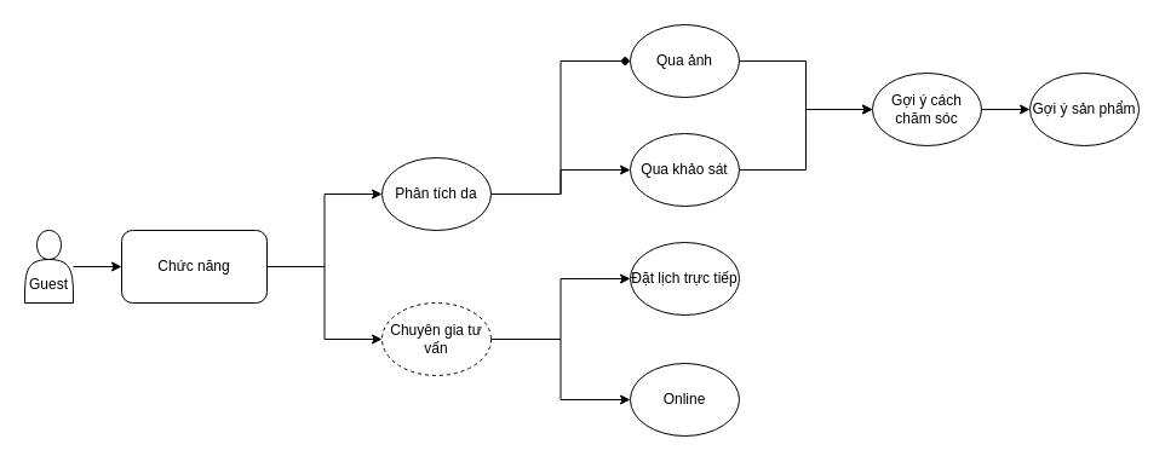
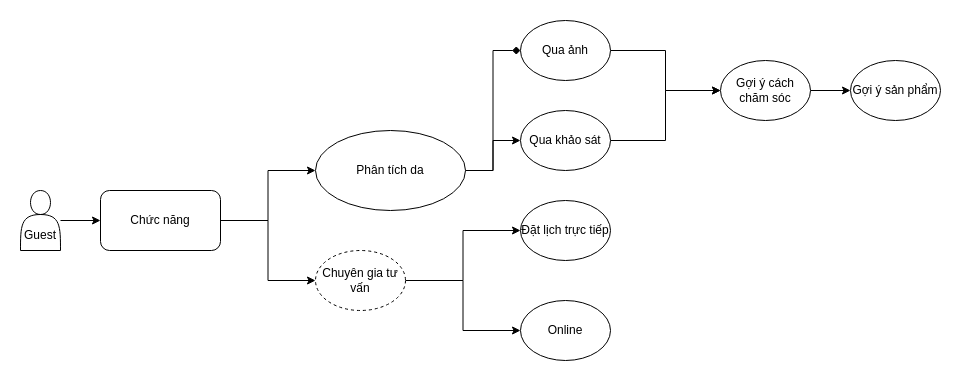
  <mxCell id="0" />
  <mxCell id="1" parent="0" />
  <mxCell id="2" style="edgeStyle=orthogonalEdgeStyle;rounded=0;orthogonalLoop=1;jettySize=auto;html=1;entryX=0;entryY=0.5;entryDx=0;entryDy=0;" edge="1" parent="1" source="4" target="17"><mxGeometry relative="1" as="geometry" /></mxCell>
  <mxCell id="3" style="edgeStyle=orthogonalEdgeStyle;rounded=0;orthogonalLoop=1;jettySize=auto;html=1;entryX=0;entryY=0.5;entryDx=0;entryDy=0;" edge="1" parent="1" source="4" target="18"><mxGeometry relative="1" as="geometry" /></mxCell>
  <mxCell id="4" value="Chuyên gia tư vấn" style="ellipse;whiteSpace=wrap;html=1;dashed=1;" vertex="1" parent="1"><mxGeometry x="315" y="250" width="90" height="60" as="geometry" /></mxCell>
  <mxCell id="5" style="edgeStyle=orthogonalEdgeStyle;rounded=0;orthogonalLoop=1;jettySize=auto;html=1;" edge="1" parent="1" source="7" target="4"><mxGeometry relative="1" as="geometry" /></mxCell>
  <mxCell id="6" style="edgeStyle=orthogonalEdgeStyle;rounded=0;orthogonalLoop=1;jettySize=auto;html=1;" edge="1" parent="1" source="7" target="12"><mxGeometry relative="1" as="geometry" /></mxCell>
  <mxCell id="7" value="Chức năng" style="rounded=1;whiteSpace=wrap;html=1;" vertex="1" parent="1"><mxGeometry x="100" y="190" width="120" height="60" as="geometry" /></mxCell>
  <mxCell id="8" style="edgeStyle=orthogonalEdgeStyle;rounded=0;orthogonalLoop=1;jettySize=auto;html=1;entryX=0;entryY=0.5;entryDx=0;entryDy=0;" edge="1" parent="1" source="9" target="7"><mxGeometry relative="1" as="geometry" /></mxCell>
  <mxCell id="9" value="&lt;div&gt;&lt;br&gt;&lt;/div&gt;&lt;div&gt;&lt;br&gt;&lt;/div&gt;&lt;div&gt;Guest&lt;/div&gt;" style="shape=actor;whiteSpace=wrap;html=1;" vertex="1" parent="1"><mxGeometry x="20" y="190" width="40" height="60" as="geometry" /></mxCell>
  <mxCell id="10" style="edgeStyle=orthogonalEdgeStyle;rounded=0;orthogonalLoop=1;jettySize=auto;html=1;entryX=0;entryY=0.5;entryDx=0;entryDy=0;endArrow=diamond;" edge="1" parent="1" source="12" target="14"><mxGeometry relative="1" as="geometry" /></mxCell>
  <mxCell id="11" style="edgeStyle=orthogonalEdgeStyle;rounded=0;orthogonalLoop=1;jettySize=auto;html=1;" edge="1" parent="1" source="12" target="20"><mxGeometry relative="1" as="geometry" /></mxCell>
- <mxCell id="12" value="Phân tích da" style="ellipse;whiteSpace=wrap;html=1;" vertex="1" parent="1"><mxGeometry x="315" y="130" width="90" height="60" as="geometry" /></mxCell>
+ <mxCell id="12" value="Phân tích da" style="ellipse;whiteSpace=wrap;html=1;" vertex="1" parent="1"><mxGeometry x="315" y="130" width="150" height="80" as="geometry" /></mxCell>
  <mxCell id="13" style="edgeStyle=orthogonalEdgeStyle;rounded=0;orthogonalLoop=1;jettySize=auto;html=1;entryX=0;entryY=0.5;entryDx=0;entryDy=0;" edge="1" parent="1" source="14" target="16"><mxGeometry relative="1" as="geometry" /></mxCell>
  <mxCell id="14" value="Qua ảnh" style="ellipse;whiteSpace=wrap;html=1;" vertex="1" parent="1"><mxGeometry x="520" y="20" width="90" height="60" as="geometry" /></mxCell>
  <mxCell id="15" style="edgeStyle=orthogonalEdgeStyle;rounded=0;orthogonalLoop=1;jettySize=auto;html=1;" edge="1" parent="1" source="16" target="21"><mxGeometry relative="1" as="geometry" /></mxCell>
  <mxCell id="16" value="Gợi ý cách chăm sóc&lt;span style=&quot;color: rgba(0, 0, 0, 0); font-family: monospace; font-size: 0px; text-align: start; text-wrap: nowrap;&quot;&gt;%3CmxGraphModel%3E%3Croot%3E%3CmxCell%20id%3D%220%22%2F%3E%3CmxCell%20id%3D%221%22%20parent%3D%220%22%2F%3E%3CmxCell%20id%3D%222%22%20value%3D%22Qua%20%E1%BA%A3nh%22%20style%3D%22ellipse%3BwhiteSpace%3Dwrap%3Bhtml%3D1%3B%22%20vertex%3D%221%22%20parent%3D%221%22%3E%3CmxGeometry%20x%3D%22710%22%20y%3D%2280%22%20width%3D%2290%22%20height%3D%2260%22%20as%3D%22geometry%22%2F%3E%3C%2FmxCell%3E%3C%2Froot%3E%3C%2FmxGraphModel%3E&lt;/span&gt;" style="ellipse;whiteSpace=wrap;html=1;" vertex="1" parent="1"><mxGeometry x="720" y="60" width="90" height="60" as="geometry" /></mxCell>
  <mxCell id="17" value="Online" style="ellipse;whiteSpace=wrap;html=1;" vertex="1" parent="1"><mxGeometry x="520" y="300" width="90" height="60" as="geometry" /></mxCell>
  <mxCell id="18" value="Đặt lịch trực tiếp" style="ellipse;whiteSpace=wrap;html=1;" vertex="1" parent="1"><mxGeometry x="520" y="200" width="90" height="60" as="geometry" /></mxCell>
  <mxCell id="19" style="edgeStyle=orthogonalEdgeStyle;rounded=0;orthogonalLoop=1;jettySize=auto;html=1;entryX=0;entryY=0.5;entryDx=0;entryDy=0;" edge="1" parent="1" source="20" target="16"><mxGeometry relative="1" as="geometry" /></mxCell>
  <mxCell id="20" value="Qua khảo sát" style="ellipse;whiteSpace=wrap;html=1;" vertex="1" parent="1"><mxGeometry x="520" y="110" width="90" height="60" as="geometry" /></mxCell>
  <mxCell id="21" value="Gợi ý sản phẩm" style="ellipse;whiteSpace=wrap;html=1;" vertex="1" parent="1"><mxGeometry x="850" y="60" width="90" height="60" as="geometry" /></mxCell>
